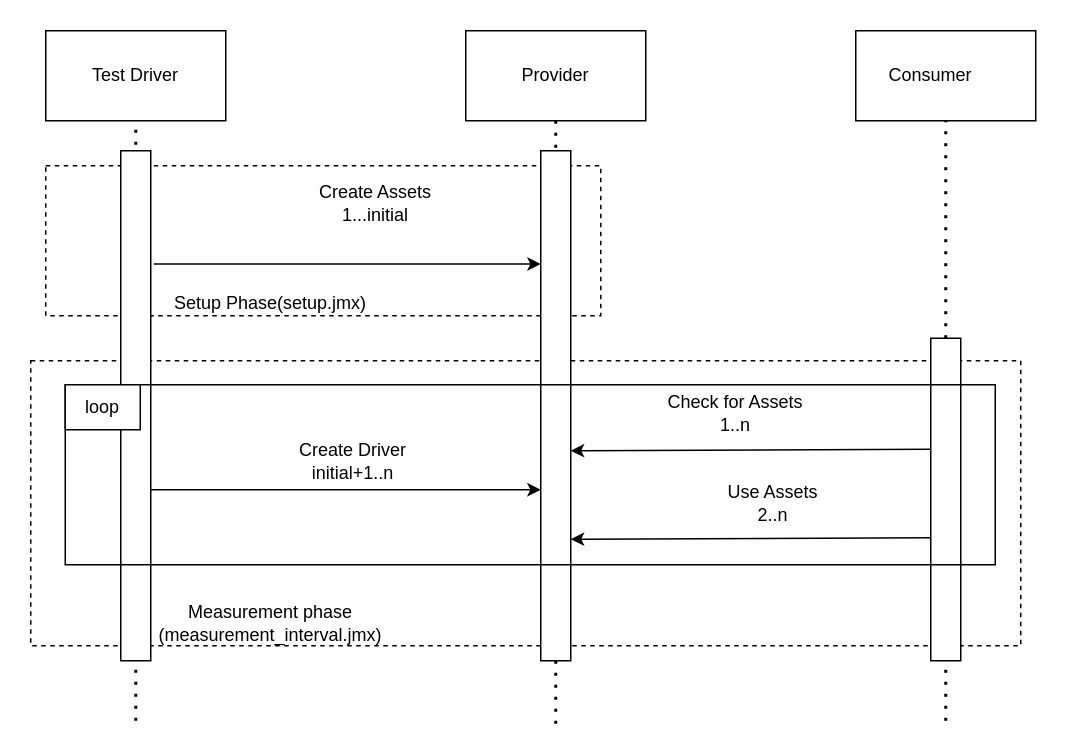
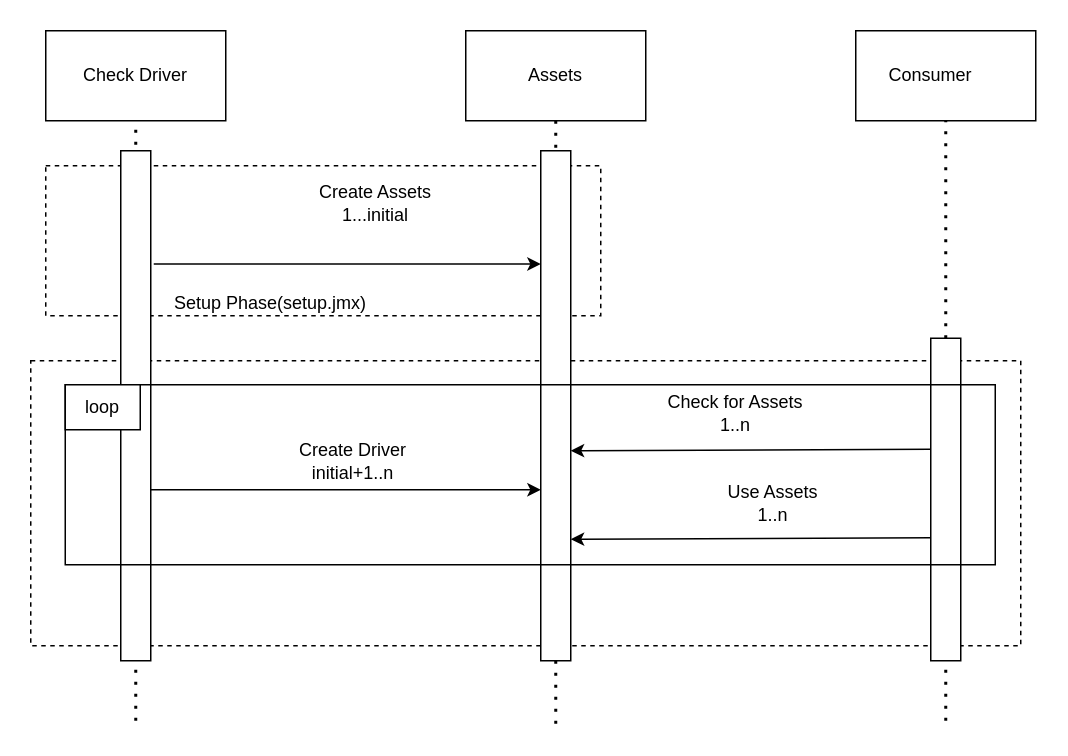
  <mxCell id="0" />
  <mxCell id="1" style="" parent="0" />
  <mxCell id="2" value="" style="rounded=0;whiteSpace=wrap;html=1;dashed=1;fillColor=none;" vertex="1" parent="1"><mxGeometry x="20" y="240" width="660" height="190" as="geometry" /></mxCell>
  <mxCell id="3" value="" style="rounded=0;whiteSpace=wrap;html=1;dashed=1;fillColor=none;" vertex="1" parent="1"><mxGeometry x="30" y="110" width="370" height="100" as="geometry" /></mxCell>
  <mxCell id="4" value="" style="rounded=0;whiteSpace=wrap;html=1;" vertex="1" parent="1"><mxGeometry x="30" y="20" width="120" height="60" as="geometry" /></mxCell>
- <mxCell id="5" value="Test Driver" style="text;html=1;align=center;verticalAlign=middle;whiteSpace=wrap;rounded=0;" vertex="1" parent="1"><mxGeometry x="40" y="35" width="100" height="30" as="geometry" /></mxCell>
+ <mxCell id="5" value="Check Driver" style="text;html=1;align=center;verticalAlign=middle;whiteSpace=wrap;rounded=0;" vertex="1" parent="1"><mxGeometry x="40" y="35" width="100" height="30" as="geometry" /></mxCell>
  <mxCell id="6" value="" style="rounded=0;whiteSpace=wrap;html=1;" vertex="1" parent="1"><mxGeometry x="570" y="20" width="120" height="60" as="geometry" /></mxCell>
  <mxCell id="7" value="Consumer" style="text;html=1;align=center;verticalAlign=middle;whiteSpace=wrap;rounded=0;" vertex="1" parent="1"><mxGeometry x="590" y="35" width="60" height="30" as="geometry" /></mxCell>
  <mxCell id="8" value="" style="endArrow=none;dashed=1;html=1;dashPattern=1 3;strokeWidth=2;rounded=0;entryX=0.5;entryY=1;entryDx=0;entryDy=0;" edge="1" parent="1" target="4"><mxGeometry width="50" height="50" relative="1" as="geometry"><mxPoint x="90" y="480" as="sourcePoint" /><mxPoint x="380" y="140" as="targetPoint" /></mxGeometry></mxCell>
  <mxCell id="9" value="" style="endArrow=none;dashed=1;html=1;dashPattern=1 3;strokeWidth=2;rounded=0;entryX=0.5;entryY=1;entryDx=0;entryDy=0;" edge="1" parent="1" source="18" target="6"><mxGeometry width="50" height="50" relative="1" as="geometry"><mxPoint x="630" y="400" as="sourcePoint" /><mxPoint x="380" y="240" as="targetPoint" /></mxGeometry></mxCell>
  <mxCell id="10" value="" style="rounded=0;whiteSpace=wrap;html=1;" vertex="1" parent="1"><mxGeometry x="310" y="20" width="120" height="60" as="geometry" /></mxCell>
- <mxCell id="11" value="Provider" style="text;html=1;align=center;verticalAlign=middle;whiteSpace=wrap;rounded=0;" vertex="1" parent="1"><mxGeometry x="320" y="35" width="100" height="30" as="geometry" /></mxCell>
+ <mxCell id="11" value="Assets" style="text;html=1;align=center;verticalAlign=middle;whiteSpace=wrap;rounded=0;" vertex="1" parent="1"><mxGeometry x="320" y="35" width="100" height="30" as="geometry" /></mxCell>
  <mxCell id="12" value="" style="endArrow=none;dashed=1;html=1;dashPattern=1 3;strokeWidth=2;rounded=0;entryX=0.5;entryY=1;entryDx=0;entryDy=0;" edge="1" parent="1"><mxGeometry width="50" height="50" relative="1" as="geometry"><mxPoint x="370" y="482" as="sourcePoint" /><mxPoint x="370" y="78" as="targetPoint" /></mxGeometry></mxCell>
  <mxCell id="13" value="" style="rounded=0;whiteSpace=wrap;html=1;" vertex="1" parent="1"><mxGeometry x="80" y="100" width="20" height="340" as="geometry" /></mxCell>
  <mxCell id="14" value="" style="rounded=0;whiteSpace=wrap;html=1;" vertex="1" parent="1"><mxGeometry x="360" y="100" width="20" height="340" as="geometry" /></mxCell>
  <mxCell id="15" value="" style="endArrow=classic;html=1;rounded=0;exitX=1.1;exitY=0.222;exitDx=0;exitDy=0;exitPerimeter=0;entryX=0;entryY=0.222;entryDx=0;entryDy=0;entryPerimeter=0;" edge="1" parent="1" source="13" target="14"><mxGeometry width="50" height="50" relative="1" as="geometry"><mxPoint x="110.01" y="160" as="sourcePoint" /><mxPoint x="380" y="240" as="targetPoint" /></mxGeometry></mxCell>
  <mxCell id="16" value="Create Assets&lt;br&gt;1...initial" style="text;html=1;align=center;verticalAlign=middle;whiteSpace=wrap;rounded=0;" vertex="1" parent="1"><mxGeometry x="155" y="120" width="190" height="30" as="geometry" /></mxCell>
  <mxCell id="17" value="" style="endArrow=none;dashed=1;html=1;dashPattern=1 3;strokeWidth=2;rounded=0;entryX=0.5;entryY=1;entryDx=0;entryDy=0;" edge="1" parent="1" target="18"><mxGeometry width="50" height="50" relative="1" as="geometry"><mxPoint x="630" y="480" as="sourcePoint" /><mxPoint x="630" y="80" as="targetPoint" /></mxGeometry></mxCell>
  <mxCell id="18" value="" style="rounded=0;whiteSpace=wrap;html=1;" vertex="1" parent="1"><mxGeometry x="620" y="225" width="20" height="215" as="geometry" /></mxCell>
  <mxCell id="19" value="Setup Phase(setup.jmx)" style="text;html=1;align=center;verticalAlign=middle;whiteSpace=wrap;rounded=0;" vertex="1" parent="1"><mxGeometry x="110" y="187" width="140" height="30" as="geometry" /></mxCell>
- <mxCell id="20" value="Measurement phase&lt;br&gt;(measurement_interval.jmx)" style="text;html=1;align=center;verticalAlign=middle;whiteSpace=wrap;rounded=0;" vertex="1" parent="1"><mxGeometry x="115" y="400" width="130" height="30" as="geometry" /></mxCell>
  <mxCell id="21" value="" style="endArrow=classic;html=1;rounded=0;exitX=0;exitY=0.25;exitDx=0;exitDy=0;" edge="1" parent="1"><mxGeometry width="50" height="50" relative="1" as="geometry"><mxPoint x="620" y="358" as="sourcePoint" /><mxPoint x="380" y="359" as="targetPoint" /></mxGeometry></mxCell>
- <mxCell id="22" value="Use Assets&lt;br&gt;2..n" style="text;html=1;align=center;verticalAlign=middle;whiteSpace=wrap;rounded=0;" vertex="1" parent="1"><mxGeometry x="460" y="320" width="110" height="30" as="geometry" /></mxCell>
+ <mxCell id="22" value="Use Assets&lt;br&gt;1..n" style="text;html=1;align=center;verticalAlign=middle;whiteSpace=wrap;rounded=0;" vertex="1" parent="1"><mxGeometry x="460" y="320" width="110" height="30" as="geometry" /></mxCell>
  <mxCell id="23" value="" style="endArrow=classic;html=1;rounded=0;exitX=1;exitY=0.75;exitDx=0;exitDy=0;entryX=0;entryY=0.75;entryDx=0;entryDy=0;" edge="1" parent="1"><mxGeometry width="50" height="50" relative="1" as="geometry"><mxPoint x="100" y="326" as="sourcePoint" /><mxPoint x="360" y="326" as="targetPoint" /></mxGeometry></mxCell>
  <mxCell id="24" value="Create Driver&lt;br&gt;initial+1..n" style="text;html=1;align=center;verticalAlign=middle;whiteSpace=wrap;rounded=0;" vertex="1" parent="1"><mxGeometry x="180" y="292" width="110" height="30" as="geometry" /></mxCell>
  <mxCell id="25" value="mid" style="" parent="0" />
  <mxCell id="26" value="" style="rounded=0;whiteSpace=wrap;html=1;fillColor=none;" vertex="1" parent="25"><mxGeometry x="43" y="256" width="620" height="120" as="geometry" /></mxCell>
  <mxCell id="27" value="" style="rounded=0;whiteSpace=wrap;html=1;fillColor=default;" vertex="1" parent="25"><mxGeometry x="43" y="256" width="50" height="30" as="geometry" /></mxCell>
  <mxCell id="28" value="loop" style="text;html=1;align=center;verticalAlign=middle;whiteSpace=wrap;rounded=0;" vertex="1" parent="25"><mxGeometry x="48" y="256" width="40" height="30" as="geometry" /></mxCell>
  <mxCell id="29" value="" style="endArrow=classic;html=1;rounded=0;exitX=0;exitY=0.25;exitDx=0;exitDy=0;" edge="1" parent="25"><mxGeometry width="50" height="50" relative="1" as="geometry"><mxPoint x="620" y="299" as="sourcePoint" /><mxPoint x="380" y="300" as="targetPoint" /></mxGeometry></mxCell>
  <mxCell id="30" value="Check for Assets&lt;br&gt;1..n" style="text;html=1;align=center;verticalAlign=middle;whiteSpace=wrap;rounded=0;" vertex="1" parent="25"><mxGeometry x="435" y="260" width="110" height="30" as="geometry" /></mxCell>
  <mxCell id="31" value="top" style="" parent="0" />
